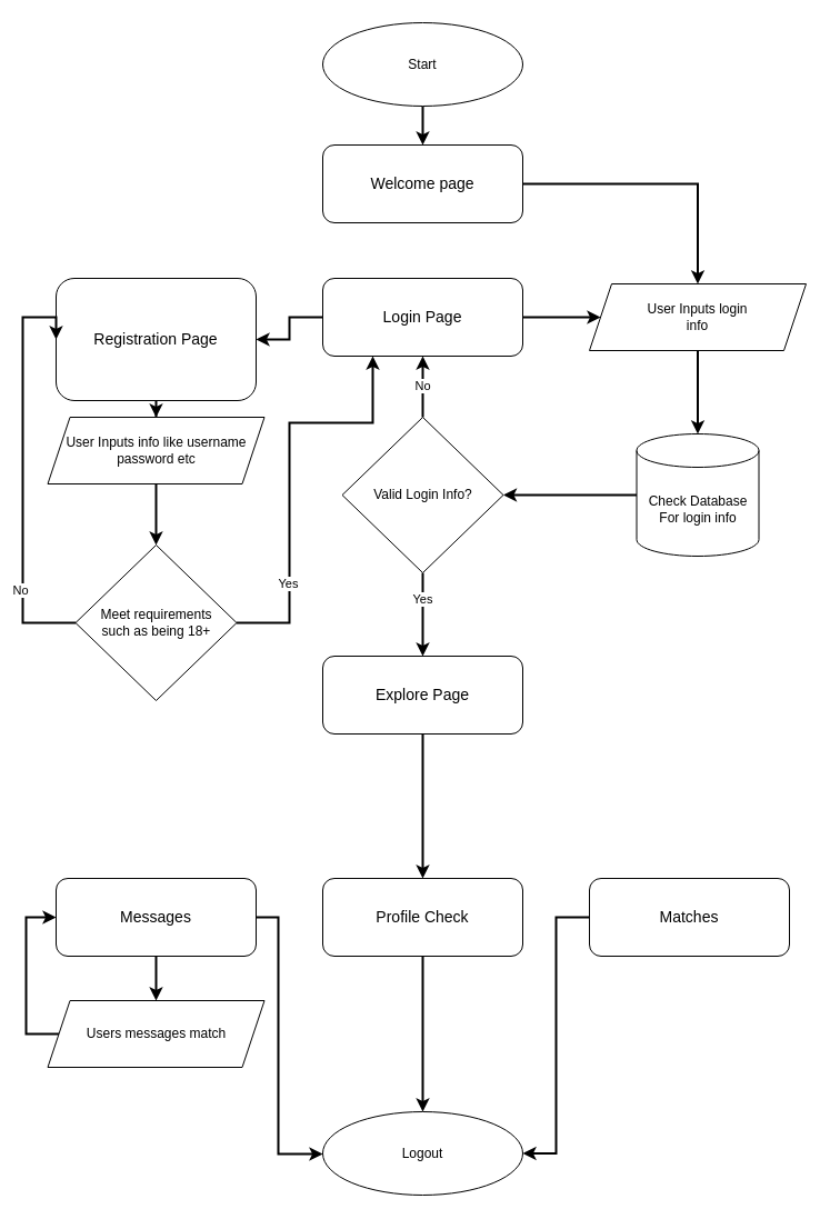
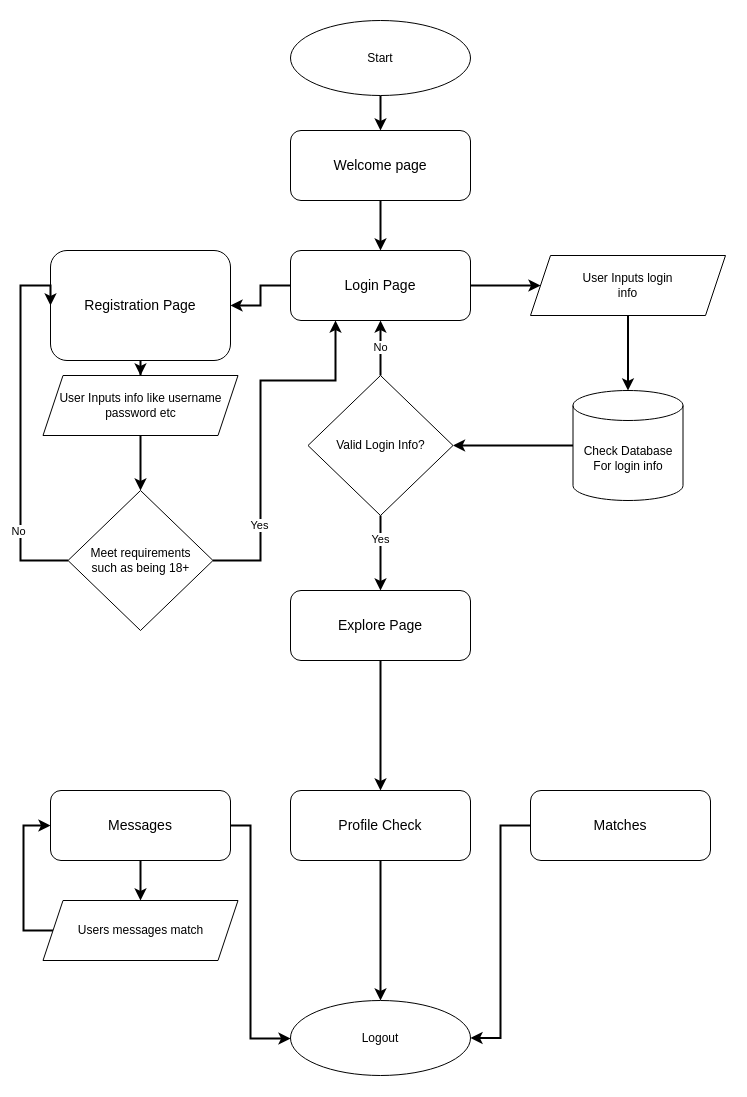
  <mxCell id="0" />
  <mxCell id="1" parent="0" />
- <mxCell id="2" value="" style="edgeStyle=orthogonalEdgeStyle;rounded=0;orthogonalLoop=1;jettySize=auto;html=1;strokeWidth=2;" edge="1" parent="1" source="3" target="26"><mxGeometry relative="1" as="geometry" /></mxCell>
+ <mxCell id="2" value="" style="edgeStyle=orthogonalEdgeStyle;rounded=0;orthogonalLoop=1;jettySize=auto;html=1;strokeWidth=2;" edge="1" parent="1" source="3" target="6"><mxGeometry relative="1" as="geometry" /></mxCell>
  <mxCell id="3" value="&lt;font style=&quot;font-size: 14px;&quot;&gt;Welcome page&lt;/font&gt;" style="rounded=1;whiteSpace=wrap;html=1;" vertex="1" parent="1"><mxGeometry x="290" y="130" width="180" height="70" as="geometry" /></mxCell>
  <mxCell id="4" value="" style="edgeStyle=orthogonalEdgeStyle;rounded=0;orthogonalLoop=1;jettySize=auto;html=1;strokeWidth=2;" edge="1" parent="1" source="6" target="26"><mxGeometry relative="1" as="geometry" /></mxCell>
  <mxCell id="5" style="edgeStyle=orthogonalEdgeStyle;rounded=0;orthogonalLoop=1;jettySize=auto;html=1;entryX=1;entryY=0.5;entryDx=0;entryDy=0;strokeWidth=2;" edge="1" parent="1" source="6" target="17"><mxGeometry relative="1" as="geometry" /></mxCell>
  <mxCell id="6" value="&lt;font style=&quot;font-size: 14px;&quot;&gt;Login Page&lt;/font&gt;" style="rounded=1;whiteSpace=wrap;html=1;" vertex="1" parent="1"><mxGeometry x="290" y="250" width="180" height="70" as="geometry" /></mxCell>
  <mxCell id="7" style="edgeStyle=orthogonalEdgeStyle;rounded=0;orthogonalLoop=1;jettySize=auto;html=1;entryX=0.5;entryY=0;entryDx=0;entryDy=0;strokeWidth=2;" edge="1" parent="1" source="8" target="13"><mxGeometry relative="1" as="geometry" /></mxCell>
  <mxCell id="8" value="&lt;font style=&quot;font-size: 14px;&quot;&gt;Explore Page&lt;/font&gt;" style="rounded=1;whiteSpace=wrap;html=1;" vertex="1" parent="1"><mxGeometry x="290" y="590" width="180" height="70" as="geometry" /></mxCell>
  <mxCell id="9" style="edgeStyle=orthogonalEdgeStyle;rounded=0;orthogonalLoop=1;jettySize=auto;html=1;strokeWidth=2;" edge="1" parent="1" source="11"><mxGeometry relative="1" as="geometry"><mxPoint x="140" y="900" as="targetPoint" /></mxGeometry></mxCell>
  <mxCell id="10" style="edgeStyle=orthogonalEdgeStyle;rounded=0;orthogonalLoop=1;jettySize=auto;html=1;exitX=1;exitY=0.5;exitDx=0;exitDy=0;strokeWidth=2;" edge="1" parent="1" source="11" target="36"><mxGeometry relative="1" as="geometry"><Array as="points"><mxPoint x="250" y="825" /><mxPoint x="250" y="1038" /></Array></mxGeometry></mxCell>
  <mxCell id="11" value="&lt;font style=&quot;font-size: 14px;&quot;&gt;Messages&lt;/font&gt;" style="rounded=1;whiteSpace=wrap;html=1;" vertex="1" parent="1"><mxGeometry x="50" y="790" width="180" height="70" as="geometry" /></mxCell>
  <mxCell id="12" style="edgeStyle=orthogonalEdgeStyle;rounded=0;orthogonalLoop=1;jettySize=auto;html=1;entryX=0.5;entryY=0;entryDx=0;entryDy=0;strokeWidth=2;" edge="1" parent="1" source="13" target="36"><mxGeometry relative="1" as="geometry" /></mxCell>
  <mxCell id="13" value="&lt;span style=&quot;font-size: 14px;&quot;&gt;Profile Check&lt;/span&gt;" style="rounded=1;whiteSpace=wrap;html=1;" vertex="1" parent="1"><mxGeometry x="290" y="790" width="180" height="70" as="geometry" /></mxCell>
  <mxCell id="14" style="edgeStyle=orthogonalEdgeStyle;rounded=0;orthogonalLoop=1;jettySize=auto;html=1;entryX=1;entryY=0.5;entryDx=0;entryDy=0;strokeWidth=2;" edge="1" parent="1" source="15" target="36"><mxGeometry relative="1" as="geometry" /></mxCell>
  <mxCell id="15" value="&lt;span style=&quot;font-size: 14px;&quot;&gt;Matches&lt;/span&gt;" style="rounded=1;whiteSpace=wrap;html=1;" vertex="1" parent="1"><mxGeometry x="530" y="790" width="180" height="70" as="geometry" /></mxCell>
  <mxCell id="16" value="" style="edgeStyle=orthogonalEdgeStyle;rounded=0;orthogonalLoop=1;jettySize=auto;html=1;strokeWidth=2;" edge="1" parent="1" source="17" target="30"><mxGeometry relative="1" as="geometry" /></mxCell>
  <mxCell id="17" value="&lt;font style=&quot;font-size: 14px;&quot;&gt;Registration Page&lt;/font&gt;" style="rounded=1;whiteSpace=wrap;html=1;" vertex="1" parent="1"><mxGeometry x="50" y="250" width="180" height="110" as="geometry" /></mxCell>
  <mxCell id="18" value="" style="edgeStyle=orthogonalEdgeStyle;rounded=0;orthogonalLoop=1;jettySize=auto;html=1;strokeWidth=2;" edge="1" parent="1" source="19" target="3"><mxGeometry relative="1" as="geometry" /></mxCell>
  <mxCell id="19" value="Start" style="ellipse;whiteSpace=wrap;html=1;" vertex="1" parent="1"><mxGeometry x="290" y="20" width="180" height="75" as="geometry" /></mxCell>
  <mxCell id="20" value="" style="edgeStyle=orthogonalEdgeStyle;rounded=0;orthogonalLoop=1;jettySize=auto;html=1;strokeWidth=2;" edge="1" parent="1" source="24" target="8"><mxGeometry relative="1" as="geometry" /></mxCell>
  <mxCell id="21" value="Yes" style="edgeLabel;html=1;align=center;verticalAlign=middle;resizable=0;points=[];" vertex="1" connectable="0" parent="20"><mxGeometry x="-0.4" y="-1" relative="1" as="geometry"><mxPoint as="offset" /></mxGeometry></mxCell>
  <mxCell id="22" style="edgeStyle=orthogonalEdgeStyle;rounded=0;orthogonalLoop=1;jettySize=auto;html=1;strokeWidth=2;" edge="1" parent="1" source="24" target="6"><mxGeometry relative="1" as="geometry" /></mxCell>
  <mxCell id="23" value="No" style="edgeLabel;html=1;align=center;verticalAlign=middle;resizable=0;points=[];" vertex="1" connectable="0" parent="22"><mxGeometry x="0.048" y="1" relative="1" as="geometry"><mxPoint as="offset" /></mxGeometry></mxCell>
  <mxCell id="24" value="Valid Login Info?" style="rhombus;whiteSpace=wrap;html=1;" vertex="1" parent="1"><mxGeometry x="307.5" y="375" width="145" height="140" as="geometry" /></mxCell>
  <mxCell id="25" value="" style="edgeStyle=orthogonalEdgeStyle;rounded=0;orthogonalLoop=1;jettySize=auto;html=1;strokeWidth=2;" edge="1" parent="1" source="26" target="28"><mxGeometry relative="1" as="geometry" /></mxCell>
  <mxCell id="26" value="User Inputs login&lt;div&gt;info&lt;/div&gt;" style="shape=parallelogram;perimeter=parallelogramPerimeter;whiteSpace=wrap;html=1;fixedSize=1;" vertex="1" parent="1"><mxGeometry x="530" y="255" width="195" height="60" as="geometry" /></mxCell>
  <mxCell id="27" style="edgeStyle=orthogonalEdgeStyle;rounded=0;orthogonalLoop=1;jettySize=auto;html=1;entryX=1;entryY=0.5;entryDx=0;entryDy=0;strokeWidth=2;" edge="1" parent="1" source="28" target="24"><mxGeometry relative="1" as="geometry" /></mxCell>
  <mxCell id="28" value="Check Database&lt;div&gt;For login info&lt;/div&gt;" style="shape=cylinder3;whiteSpace=wrap;html=1;boundedLbl=1;backgroundOutline=1;size=15;" vertex="1" parent="1"><mxGeometry x="572.5" y="390" width="110" height="110" as="geometry" /></mxCell>
  <mxCell id="29" value="" style="edgeStyle=orthogonalEdgeStyle;rounded=0;orthogonalLoop=1;jettySize=auto;html=1;strokeWidth=2;" edge="1" parent="1" source="30" target="35"><mxGeometry relative="1" as="geometry" /></mxCell>
  <mxCell id="30" value="User Inputs info like username&lt;div&gt;password etc&lt;/div&gt;" style="shape=parallelogram;perimeter=parallelogramPerimeter;whiteSpace=wrap;html=1;fixedSize=1;" vertex="1" parent="1"><mxGeometry x="42.5" y="375" width="195" height="60" as="geometry" /></mxCell>
  <mxCell id="31" style="edgeStyle=orthogonalEdgeStyle;rounded=0;orthogonalLoop=1;jettySize=auto;html=1;entryX=0.25;entryY=1;entryDx=0;entryDy=0;strokeWidth=2;" edge="1" parent="1" source="35" target="6"><mxGeometry relative="1" as="geometry"><Array as="points"><mxPoint x="260" y="560" /><mxPoint x="260" y="380" /><mxPoint x="335" y="380" /></Array></mxGeometry></mxCell>
  <mxCell id="32" value="Yes" style="edgeLabel;html=1;align=center;verticalAlign=middle;resizable=0;points=[];" vertex="1" connectable="0" parent="31"><mxGeometry x="-0.539" y="2" relative="1" as="geometry"><mxPoint y="1" as="offset" /></mxGeometry></mxCell>
  <mxCell id="33" style="edgeStyle=orthogonalEdgeStyle;rounded=0;orthogonalLoop=1;jettySize=auto;html=1;entryX=0;entryY=0.5;entryDx=0;entryDy=0;strokeWidth=2;" edge="1" parent="1" source="35" target="17"><mxGeometry relative="1" as="geometry"><Array as="points"><mxPoint x="20" y="560" /><mxPoint x="20" y="285" /></Array></mxGeometry></mxCell>
  <mxCell id="34" value="No" style="edgeLabel;html=1;align=center;verticalAlign=middle;resizable=0;points=[];" vertex="1" connectable="0" parent="33"><mxGeometry x="-0.589" y="3" relative="1" as="geometry"><mxPoint as="offset" /></mxGeometry></mxCell>
  <mxCell id="35" value="Meet requirements&lt;div&gt;such as being 18+&lt;/div&gt;" style="rhombus;whiteSpace=wrap;html=1;" vertex="1" parent="1"><mxGeometry x="67.5" y="490" width="145" height="140" as="geometry" /></mxCell>
  <mxCell id="36" value="Logout" style="ellipse;whiteSpace=wrap;html=1;" vertex="1" parent="1"><mxGeometry x="290" y="1000" width="180" height="75" as="geometry" /></mxCell>
  <mxCell id="37" style="edgeStyle=orthogonalEdgeStyle;rounded=0;orthogonalLoop=1;jettySize=auto;html=1;entryX=0;entryY=0.5;entryDx=0;entryDy=0;strokeWidth=2;" edge="1" parent="1" source="38" target="11"><mxGeometry relative="1" as="geometry"><Array as="points"><mxPoint x="23" y="930" /><mxPoint x="23" y="825" /></Array></mxGeometry></mxCell>
  <mxCell id="38" value="Users messages match" style="shape=parallelogram;perimeter=parallelogramPerimeter;whiteSpace=wrap;html=1;fixedSize=1;" vertex="1" parent="1"><mxGeometry x="42.5" y="900" width="195" height="60" as="geometry" /></mxCell>
